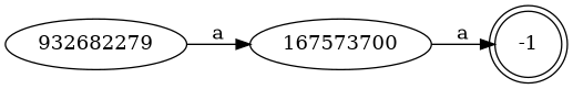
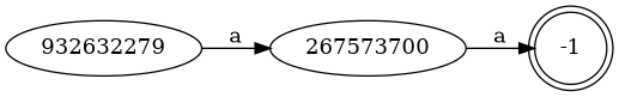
  digraph {
    rankdir=LR
    -1 [shape=doublecircle]
-   932632279 [label=932682279]
-   267573700 [label=167573700]
+   932632279
+   267573700
    932632279 -> 267573700 [label=a]
    267573700 -> -1 [label=a]
  }
